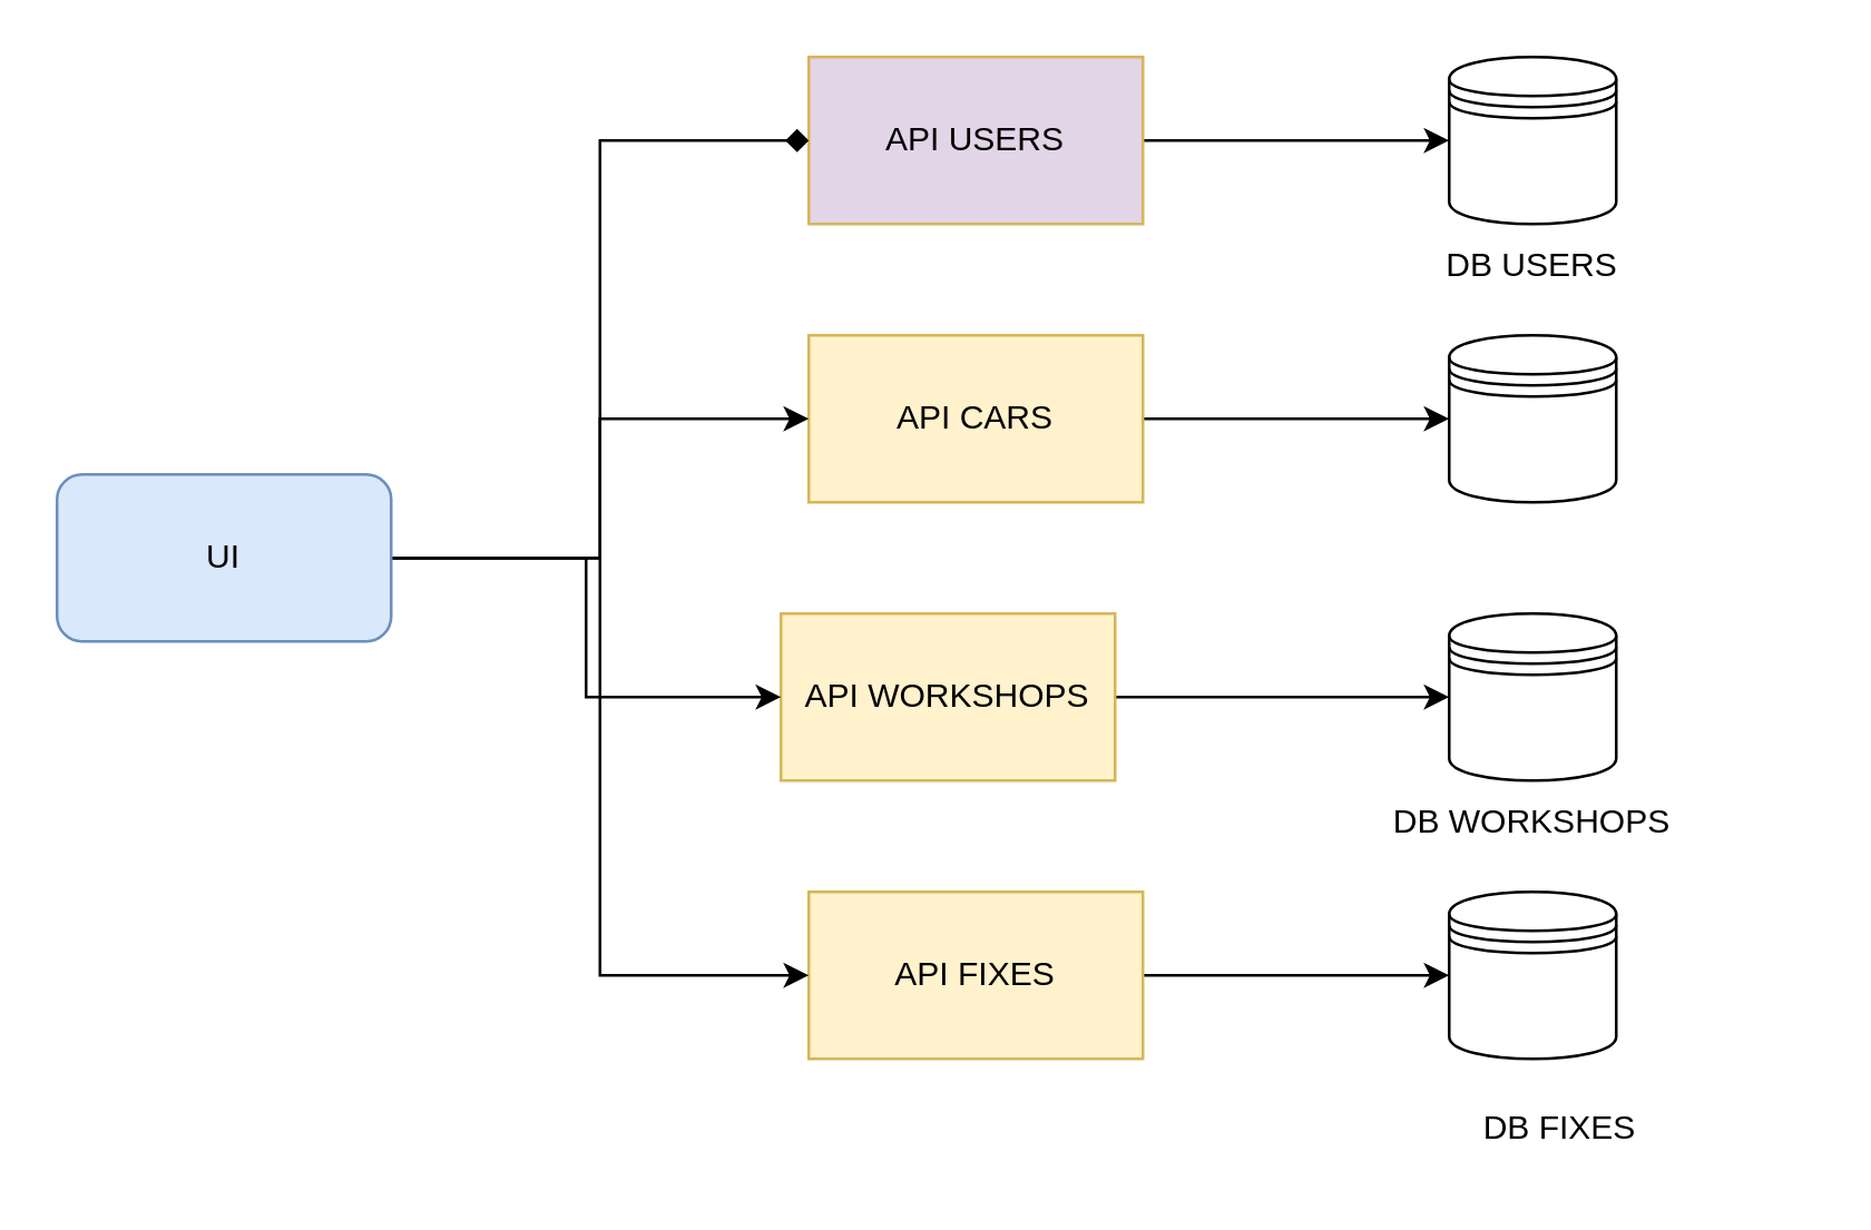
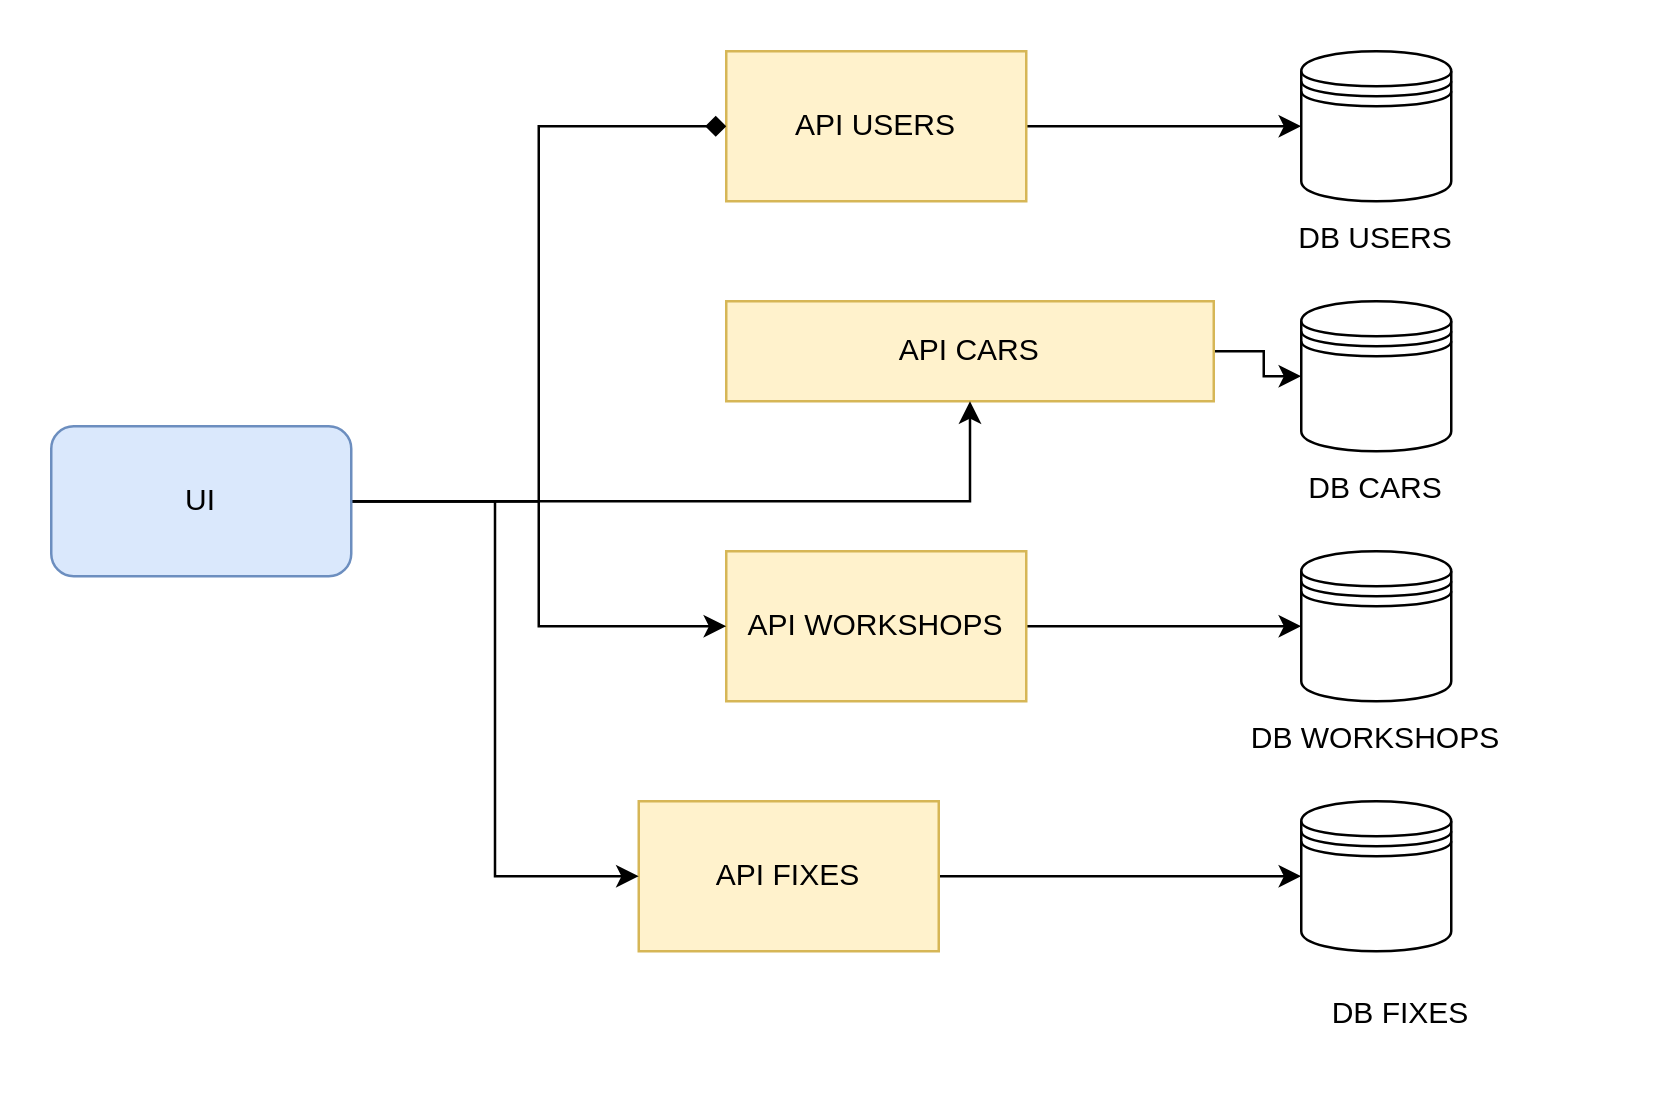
  <mxCell id="0" />
  <mxCell id="1" parent="0" />
  <mxCell id="2" value="" style="shape=datastore;whiteSpace=wrap;html=1;" vertex="1" parent="1"><mxGeometry x="520" y="220" width="60" height="60" as="geometry" /></mxCell>
  <mxCell id="3" value="" style="shape=datastore;whiteSpace=wrap;html=1;" vertex="1" parent="1"><mxGeometry x="520" y="120" width="60" height="60" as="geometry" /></mxCell>
  <mxCell id="4" value="" style="shape=datastore;whiteSpace=wrap;html=1;" vertex="1" parent="1"><mxGeometry x="520" y="320" width="60" height="60" as="geometry" /></mxCell>
  <mxCell id="5" value="" style="shape=datastore;whiteSpace=wrap;html=1;" vertex="1" parent="1"><mxGeometry x="520" y="20" width="60" height="60" as="geometry" /></mxCell>
  <mxCell id="6" style="edgeStyle=orthogonalEdgeStyle;rounded=0;orthogonalLoop=1;jettySize=auto;html=1;entryX=0;entryY=0.5;entryDx=0;entryDy=0;" edge="1" parent="1" source="7" target="5"><mxGeometry relative="1" as="geometry" /></mxCell>
- <mxCell id="7" value="API USERS" style="rounded=0;whiteSpace=wrap;html=1;fillColor=#e1d5e7;strokeColor=#d6b656;" vertex="1" parent="1"><mxGeometry x="290" y="20" width="120" height="60" as="geometry" /></mxCell>
+ <mxCell id="7" value="API USERS" style="rounded=0;whiteSpace=wrap;html=1;fillColor=#fff2cc;strokeColor=#d6b656;" vertex="1" parent="1"><mxGeometry x="290" y="20" width="120" height="60" as="geometry" /></mxCell>
  <mxCell id="8" style="edgeStyle=orthogonalEdgeStyle;rounded=0;orthogonalLoop=1;jettySize=auto;html=1;entryX=0;entryY=0.5;entryDx=0;entryDy=0;" edge="1" parent="1" source="9" target="3"><mxGeometry relative="1" as="geometry" /></mxCell>
- <mxCell id="9" value="API CARS" style="rounded=0;whiteSpace=wrap;html=1;fillColor=#fff2cc;strokeColor=#d6b656;" vertex="1" parent="1"><mxGeometry x="290" y="120" width="120" height="60" as="geometry" /></mxCell>
+ <mxCell id="9" value="API CARS" style="rounded=0;whiteSpace=wrap;html=1;fillColor=#fff2cc;strokeColor=#d6b656;" vertex="1" parent="1"><mxGeometry x="290" y="120" width="195" height="40" as="geometry" /></mxCell>
  <mxCell id="10" style="edgeStyle=orthogonalEdgeStyle;rounded=0;orthogonalLoop=1;jettySize=auto;html=1;entryX=0;entryY=0.5;entryDx=0;entryDy=0;" edge="1" parent="1" source="11" target="2"><mxGeometry relative="1" as="geometry" /></mxCell>
- <mxCell id="11" value="API WORKSHOPS" style="rounded=0;whiteSpace=wrap;html=1;fillColor=#fff2cc;strokeColor=#d6b656;" vertex="1" parent="1"><mxGeometry x="280" y="220" width="120" height="60" as="geometry" /></mxCell>
+ <mxCell id="11" value="API WORKSHOPS" style="rounded=0;whiteSpace=wrap;html=1;fillColor=#fff2cc;strokeColor=#d6b656;" vertex="1" parent="1"><mxGeometry x="290" y="220" width="120" height="60" as="geometry" /></mxCell>
  <mxCell id="12" style="edgeStyle=orthogonalEdgeStyle;rounded=0;orthogonalLoop=1;jettySize=auto;html=1;" edge="1" parent="1" source="13" target="4"><mxGeometry relative="1" as="geometry" /></mxCell>
- <mxCell id="13" value="API FIXES" style="rounded=0;whiteSpace=wrap;html=1;fillColor=#fff2cc;strokeColor=#d6b656;" vertex="1" parent="1"><mxGeometry x="290" y="320" width="120" height="60" as="geometry" /></mxCell>
+ <mxCell id="13" value="API FIXES" style="rounded=0;whiteSpace=wrap;html=1;fillColor=#fff2cc;strokeColor=#d6b656;" vertex="1" parent="1"><mxGeometry x="255" y="320" width="120" height="60" as="geometry" /></mxCell>
  <mxCell id="14" style="edgeStyle=orthogonalEdgeStyle;rounded=0;orthogonalLoop=1;jettySize=auto;html=1;entryX=0;entryY=0.5;entryDx=0;entryDy=0;" edge="1" parent="1" source="18" target="13"><mxGeometry relative="1" as="geometry" /></mxCell>
  <mxCell id="15" style="edgeStyle=orthogonalEdgeStyle;rounded=0;orthogonalLoop=1;jettySize=auto;html=1;" edge="1" parent="1" source="18" target="11"><mxGeometry relative="1" as="geometry" /></mxCell>
  <mxCell id="16" style="edgeStyle=orthogonalEdgeStyle;rounded=0;orthogonalLoop=1;jettySize=auto;html=1;" edge="1" parent="1" source="18" target="9"><mxGeometry relative="1" as="geometry" /></mxCell>
  <mxCell id="17" style="edgeStyle=orthogonalEdgeStyle;rounded=0;orthogonalLoop=1;jettySize=auto;html=1;entryX=0;entryY=0.5;entryDx=0;entryDy=0;endArrow=diamond;" edge="1" parent="1" source="18" target="7"><mxGeometry relative="1" as="geometry" /></mxCell>
  <mxCell id="18" value="UI" style="rounded=1;whiteSpace=wrap;html=1;fillColor=#dae8fc;strokeColor=#6c8ebf;" vertex="1" parent="1"><mxGeometry x="20" y="170" width="120" height="60" as="geometry" /></mxCell>
  <mxCell id="19" value="DB USERS" style="text;html=1;align=center;verticalAlign=middle;whiteSpace=wrap;rounded=0;" vertex="1" parent="1"><mxGeometry x="510" y="80" width="80" height="30" as="geometry" /></mxCell>
+ <mxCell id="20" value="DB CARS" style="text;html=1;align=center;verticalAlign=middle;whiteSpace=wrap;rounded=0;" vertex="1" parent="1"><mxGeometry x="465" y="180" width="170" height="30" as="geometry" /></mxCell>
  <mxCell id="21" value="DB WORKSHOPS" style="text;html=1;align=center;verticalAlign=middle;whiteSpace=wrap;rounded=0;" vertex="1" parent="1"><mxGeometry x="460" y="280" width="180" height="30" as="geometry" /></mxCell>
  <mxCell id="22" value="DB FIXES" style="text;html=1;align=center;verticalAlign=middle;whiteSpace=wrap;rounded=0;" vertex="1" parent="1"><mxGeometry x="470" y="390" width="180" height="30" as="geometry" /></mxCell>
